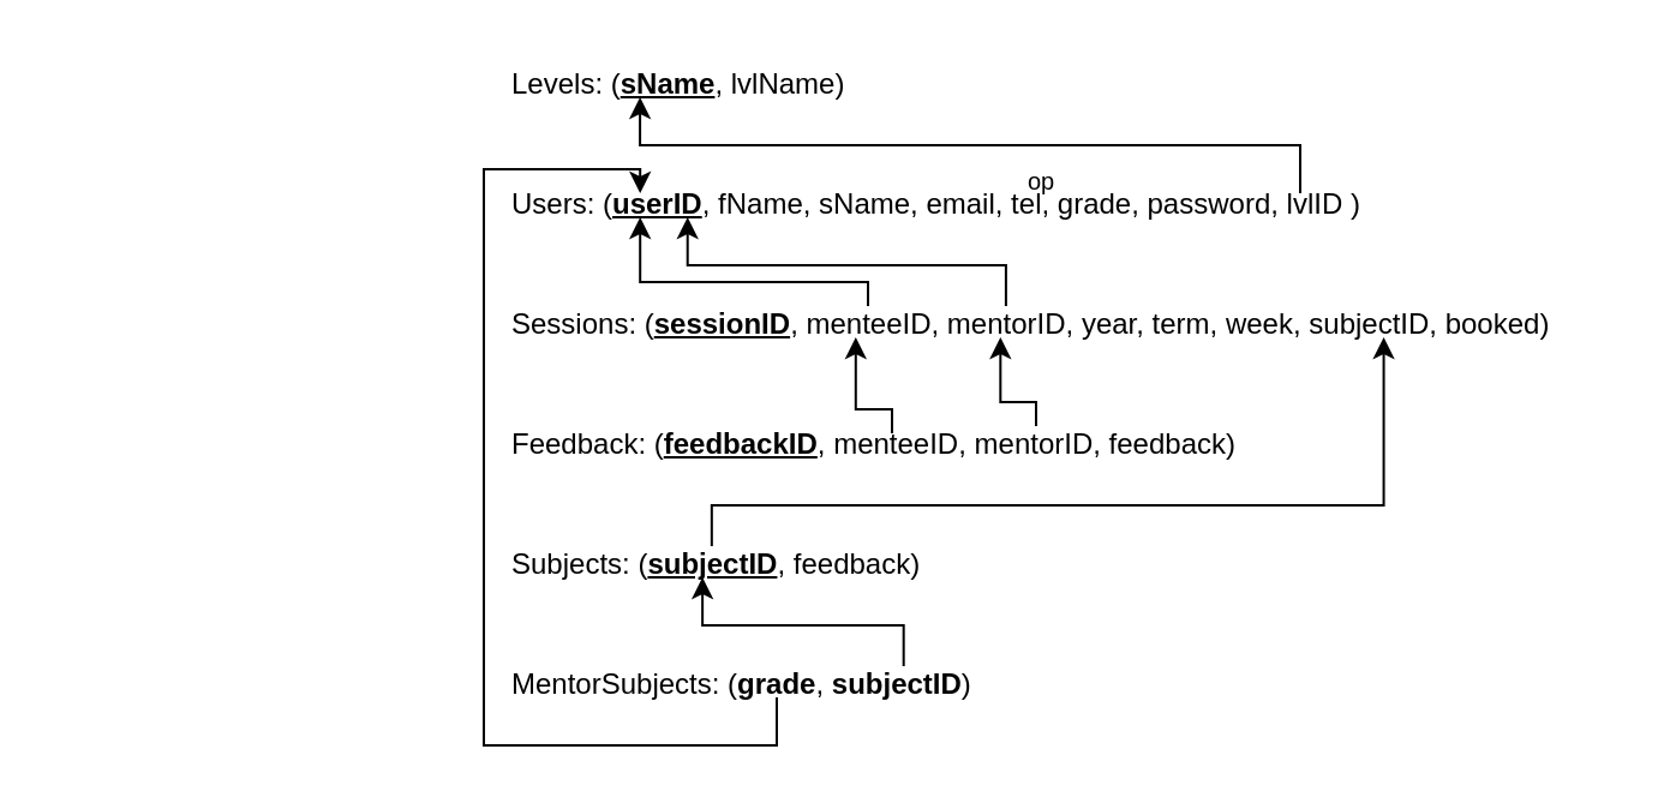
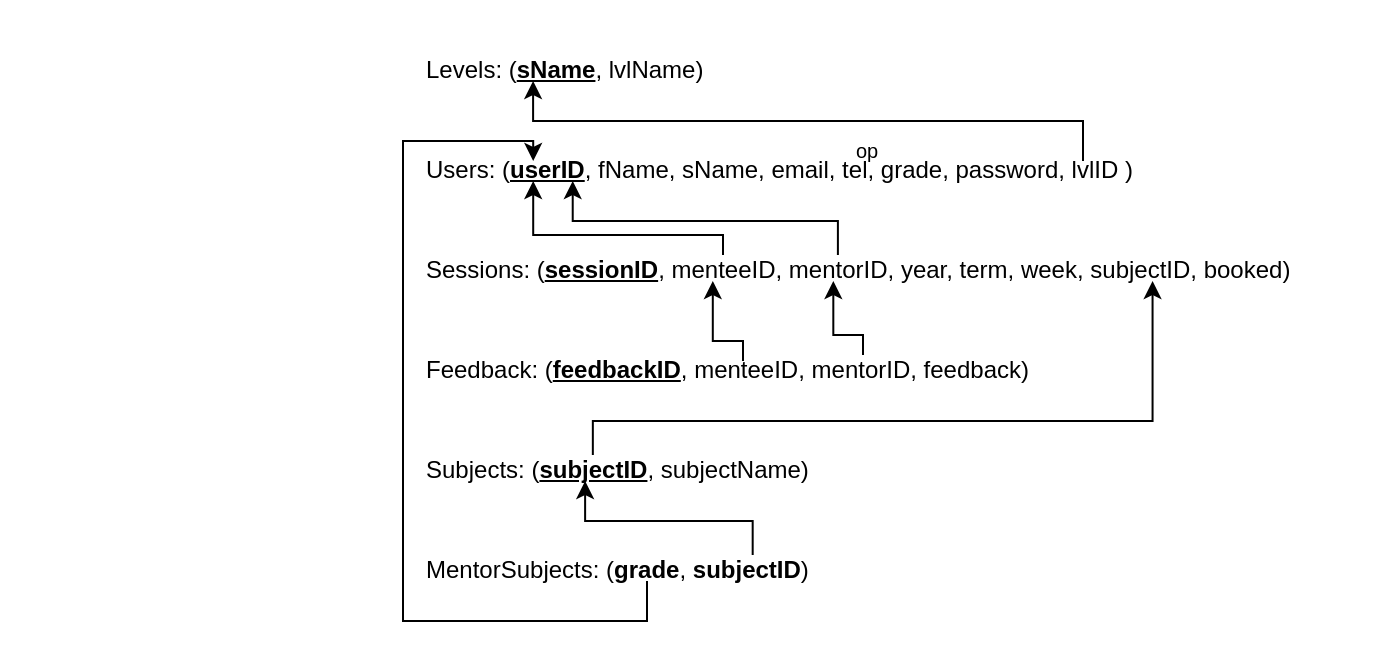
  <mxCell id="0" />
  <mxCell id="1" parent="0" />
  <mxCell id="2" value="Levels: (&lt;b&gt;&lt;u&gt;sName&lt;/u&gt;&lt;/b&gt;, lvlName)" style="text;html=1;align=left;verticalAlign=middle;resizable=0;points=[];autosize=1;strokeColor=none;fillColor=none;" parent="1" vertex="1"><mxGeometry x="211" y="20" width="150" height="30" as="geometry" /></mxCell>
  <mxCell id="3" value="&lt;div style=&quot;&quot;&gt;&lt;span style=&quot;background-color: initial;&quot;&gt;Users: (&lt;b&gt;&lt;u&gt;userID&lt;/u&gt;&lt;/b&gt;, fName, sName, email, tel, grade, password, lvlID )&lt;/span&gt;&lt;/div&gt;" style="text;html=1;align=left;verticalAlign=middle;resizable=0;points=[];autosize=1;strokeColor=none;fillColor=none;" parent="1" vertex="1"><mxGeometry x="211" y="70" width="380" height="30" as="geometry" /></mxCell>
  <mxCell id="4" value="Sessions: (&lt;b&gt;&lt;u&gt;sessionID&lt;/u&gt;&lt;/b&gt;, menteeID, mentorID, year, term, week, subjectID, booked)" style="text;html=1;align=left;verticalAlign=middle;resizable=0;points=[];autosize=1;strokeColor=none;fillColor=none;" parent="1" vertex="1"><mxGeometry x="211" y="120" width="460" height="30" as="geometry" /></mxCell>
  <mxCell id="5" value="Feedback: (&lt;b&gt;&lt;u&gt;feedbackID&lt;/u&gt;&lt;/b&gt;, menteeID, mentorID, feedback)" style="text;html=1;align=left;verticalAlign=middle;resizable=0;points=[];autosize=1;strokeColor=none;fillColor=none;" parent="1" vertex="1"><mxGeometry x="211" y="170" width="320" height="30" as="geometry" /></mxCell>
- <mxCell id="6" value="Subjects: (&lt;b&gt;&lt;u&gt;subjectID&lt;/u&gt;&lt;/b&gt;, feedback)" style="text;html=1;align=left;verticalAlign=middle;resizable=0;points=[];autosize=1;strokeColor=none;fillColor=none;" parent="1" vertex="1"><mxGeometry x="211" y="220" width="210" height="30" as="geometry" /></mxCell>
+ <mxCell id="6" value="Subjects: (&lt;b&gt;&lt;u&gt;subjectID&lt;/u&gt;&lt;/b&gt;, subjectName)" style="text;html=1;align=left;verticalAlign=middle;resizable=0;points=[];autosize=1;strokeColor=none;fillColor=none;" parent="1" vertex="1"><mxGeometry x="211" y="220" width="210" height="30" as="geometry" /></mxCell>
  <mxCell id="7" value="&lt;font style=&quot;font-size: 10px;&quot;&gt;op&lt;/font&gt;" style="text;html=1;align=left;verticalAlign=middle;resizable=0;points=[];autosize=1;strokeColor=none;fillColor=none;" parent="1" vertex="1"><mxGeometry x="426" y="60" width="30" height="30" as="geometry" /></mxCell>
  <mxCell id="8" value="MentorSubjects: (&lt;b&gt;grade&lt;/b&gt;, &lt;b&gt;subjectID&lt;/b&gt;)" style="text;html=1;align=left;verticalAlign=middle;resizable=0;points=[];autosize=1;strokeColor=none;fillColor=none;" parent="1" vertex="1"><mxGeometry x="211" y="270" width="220" height="30" as="geometry" /></mxCell>
  <mxCell id="9" value="" style="endArrow=classic;html=1;rounded=0;fontSize=10;edgeStyle=elbowEdgeStyle;elbow=vertical;entryX=0.367;entryY=0.667;entryDx=0;entryDy=0;entryPerimeter=0;" parent="1" target="2" edge="1"><mxGeometry width="50" height="50" relative="1" as="geometry"><mxPoint x="541" y="80" as="sourcePoint" /><mxPoint x="276" y="50" as="targetPoint" /><Array as="points"><mxPoint x="266" y="60" /></Array></mxGeometry></mxCell>
  <mxCell id="10" value="" style="endArrow=classic;html=1;rounded=0;fontSize=10;edgeStyle=elbowEdgeStyle;elbow=vertical;entryX=0.315;entryY=0.667;entryDx=0;entryDy=0;entryPerimeter=0;" parent="1" target="4" edge="1"><mxGeometry width="50" height="50" relative="1" as="geometry"><mxPoint x="371" y="180" as="sourcePoint" /><mxPoint x="96" y="150" as="targetPoint" /><Array as="points"><mxPoint x="366" y="170" /><mxPoint x="359" y="170" /><mxPoint x="356" y="170" /><mxPoint x="96" y="160" /></Array></mxGeometry></mxCell>
  <mxCell id="11" value="" style="endArrow=classic;html=1;rounded=0;fontSize=10;edgeStyle=elbowEdgeStyle;elbow=vertical;entryX=0.446;entryY=0.667;entryDx=0;entryDy=0;entryPerimeter=0;" parent="1" target="4" edge="1"><mxGeometry width="50" height="50" relative="1" as="geometry"><mxPoint x="431" y="177" as="sourcePoint" /><mxPoint x="419.12" y="150" as="targetPoint" /><Array as="points"><mxPoint x="416" y="167" /><mxPoint x="156" y="157" /></Array></mxGeometry></mxCell>
  <mxCell id="12" value="" style="endArrow=classic;html=1;rounded=0;fontSize=10;edgeStyle=elbowEdgeStyle;elbow=vertical;entryX=0.145;entryY=0.667;entryDx=0;entryDy=0;entryPerimeter=0;" parent="1" target="3" edge="1"><mxGeometry width="50" height="50" relative="1" as="geometry"><mxPoint x="361" y="127" as="sourcePoint" /><mxPoint x="349.12" y="100" as="targetPoint" /><Array as="points"><mxPoint x="366" y="117" /><mxPoint x="349" y="117" /><mxPoint x="346" y="117" /><mxPoint x="86" y="107" /></Array></mxGeometry></mxCell>
  <mxCell id="13" value="" style="endArrow=classic;html=1;rounded=0;fontSize=10;edgeStyle=elbowEdgeStyle;elbow=vertical;entryX=0.197;entryY=0.667;entryDx=0;entryDy=0;entryPerimeter=0;" parent="1" target="3" edge="1"><mxGeometry width="50" height="50" relative="1" as="geometry"><mxPoint x="418.45" y="126.99" as="sourcePoint" /><mxPoint x="323.55" y="90" as="targetPoint" /><Array as="points"><mxPoint x="376" y="110" /><mxPoint x="406.45" y="116.99" /><mxPoint x="403.45" y="116.99" /><mxPoint x="143.45" y="106.99" /></Array></mxGeometry></mxCell>
  <mxCell id="14" value="" style="endArrow=classic;html=1;rounded=0;fontSize=10;edgeStyle=elbowEdgeStyle;elbow=vertical;entryX=0.386;entryY=0.667;entryDx=0;entryDy=0;entryPerimeter=0;" parent="1" target="6" edge="1"><mxGeometry width="50" height="50" relative="1" as="geometry"><mxPoint x="375.84" y="276.99" as="sourcePoint" /><mxPoint x="361" y="240" as="targetPoint" /><Array as="points"><mxPoint x="346" y="260" /><mxPoint x="100.84" y="256.99" /></Array></mxGeometry></mxCell>
  <mxCell id="15" value="" style="endArrow=classic;html=1;rounded=0;fontSize=10;edgeStyle=orthogonalEdgeStyle;entryX=0.145;entryY=0.333;entryDx=0;entryDy=0;entryPerimeter=0;" parent="1" target="3" edge="1"><mxGeometry width="50" height="50" relative="1" as="geometry"><mxPoint x="323" y="290" as="sourcePoint" /><mxPoint x="286" y="308" as="targetPoint" /><Array as="points"><mxPoint x="323" y="310" /><mxPoint x="201" y="310" /><mxPoint x="201" y="70" /><mxPoint x="266" y="70" /></Array></mxGeometry></mxCell>
  <mxCell id="16" value="" style="endArrow=classic;html=1;rounded=0;fontSize=10;edgeStyle=elbowEdgeStyle;elbow=vertical;entryX=0.793;entryY=0.667;entryDx=0;entryDy=0;entryPerimeter=0;" parent="1" target="4" edge="1"><mxGeometry width="50" height="50" relative="1" as="geometry"><mxPoint x="295.92" y="226.98" as="sourcePoint" /><mxPoint x="216" y="190" as="targetPoint" /><Array as="points"><mxPoint x="266.08" y="209.99" /><mxPoint x="20.92" y="206.98" /></Array></mxGeometry></mxCell>
